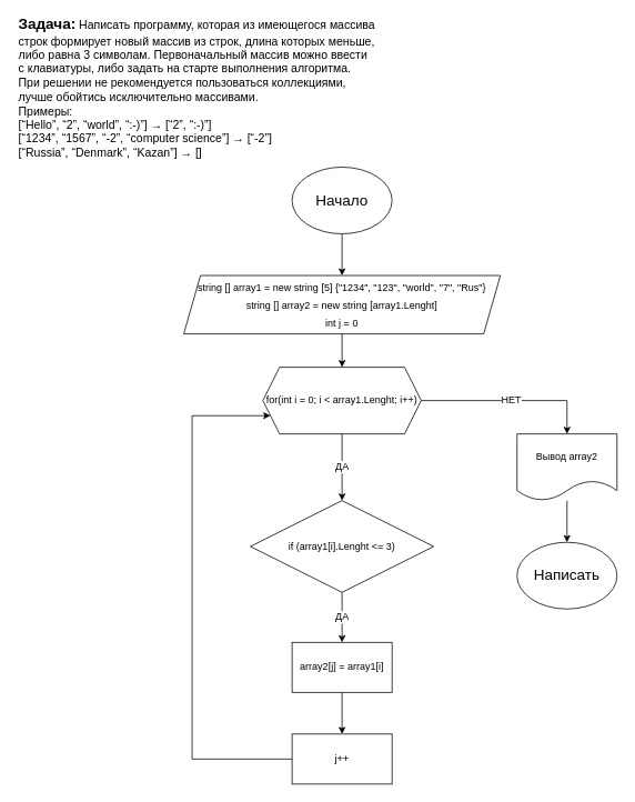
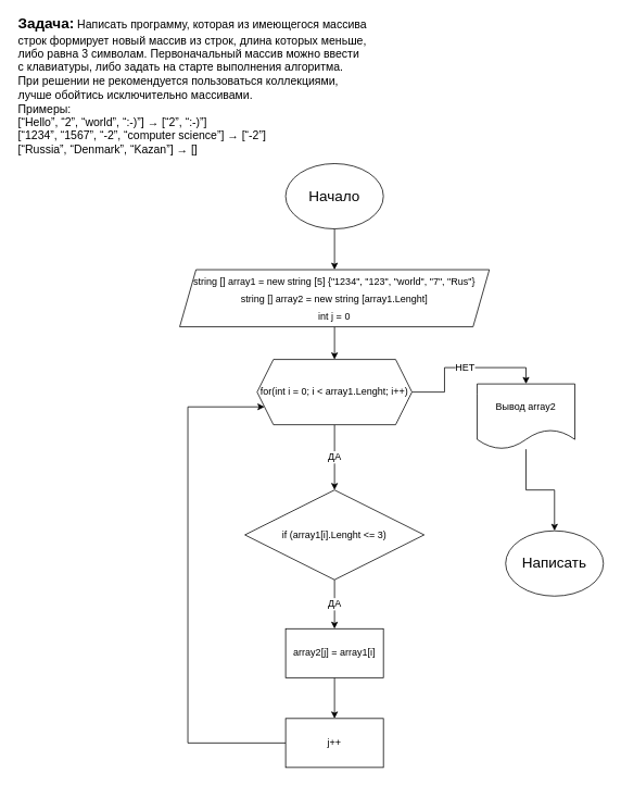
  <mxCell id="0" />
  <mxCell id="1" parent="0" />
  <mxCell id="2" value="&lt;font style=&quot;font-size: 18px;&quot;&gt;&lt;b&gt;Задача:&lt;/b&gt;&lt;/font&gt;&lt;font style=&quot;&quot;&gt;&lt;span style=&quot;font-size: 14px;&quot;&gt; Написать программу, которая из имеющегося массива строк формирует новый массив из строк, длина которых меньше, либо равна 3 символам. Первоначальный массив можно ввести с клавиатуры, либо задать на старте выполнения алгоритма. При решении не рекомендуется пользоваться коллекциями, лучше обойтись исключительно массивами.&lt;/span&gt;&lt;br&gt;&lt;div style=&quot;&quot;&gt;&lt;span style=&quot;font-size: 14px;&quot;&gt;Примеры:&lt;/span&gt;&lt;/div&gt;&lt;div style=&quot;&quot;&gt;&lt;span style=&quot;font-size: 14px;&quot;&gt;[“Hello”, “2”, “world”, “:-)”] → [“2”, “:-)”]&lt;/span&gt;&lt;/div&gt;&lt;div style=&quot;&quot;&gt;&lt;span style=&quot;font-size: 14px;&quot;&gt;[“1234”, “1567”, “-2”, “computer science”] → [“-2”]&lt;/span&gt;&lt;/div&gt;&lt;div style=&quot;&quot;&gt;&lt;span style=&quot;font-size: 14px;&quot;&gt;[“Russia”, “Denmark”, “Kazan”] → []&lt;/span&gt;&lt;/div&gt;&lt;/font&gt;" style="text;html=1;strokeColor=none;fillColor=none;align=left;verticalAlign=middle;whiteSpace=wrap;rounded=0;" parent="1" vertex="1"><mxGeometry x="20" y="20" width="430" height="170" as="geometry" /></mxCell>
  <mxCell id="3" style="edgeStyle=orthogonalEdgeStyle;rounded=0;orthogonalLoop=1;jettySize=auto;html=1;exitX=0.5;exitY=1;exitDx=0;exitDy=0;entryX=0.5;entryY=0;entryDx=0;entryDy=0;fontSize=12;" parent="1" source="4" target="6" edge="1"><mxGeometry relative="1" as="geometry" /></mxCell>
  <mxCell id="4" value="Начало" style="ellipse;whiteSpace=wrap;html=1;fontSize=18;" parent="1" vertex="1"><mxGeometry x="350" y="200" width="120" height="80" as="geometry" /></mxCell>
  <mxCell id="5" style="edgeStyle=orthogonalEdgeStyle;rounded=0;orthogonalLoop=1;jettySize=auto;html=1;exitX=0.5;exitY=1;exitDx=0;exitDy=0;fontSize=12;" parent="1" source="6" target="9" edge="1"><mxGeometry relative="1" as="geometry" /></mxCell>
  <mxCell id="6" value="&lt;font style=&quot;font-size: 12px;&quot;&gt;string [] array1 = new string [5] {&quot;1234&quot;, &quot;123&quot;, &quot;world&quot;, &quot;7&quot;, &quot;Rus&quot;}&lt;br&gt;string [] array2 = new string [array1.Lenght]&lt;br&gt;int j = 0&lt;br&gt;&lt;/font&gt;" style="shape=parallelogram;perimeter=parallelogramPerimeter;whiteSpace=wrap;html=1;fixedSize=1;fontSize=18;" parent="1" vertex="1"><mxGeometry x="220" y="330" width="380" height="70" as="geometry" /></mxCell>
  <mxCell id="7" value="ДА" style="edgeStyle=orthogonalEdgeStyle;rounded=0;orthogonalLoop=1;jettySize=auto;html=1;exitX=0.5;exitY=1;exitDx=0;exitDy=0;fontSize=12;" parent="1" source="9" edge="1"><mxGeometry relative="1" as="geometry"><mxPoint x="410" y="600" as="targetPoint" /></mxGeometry></mxCell>
  <mxCell id="8" value="НЕТ" style="edgeStyle=orthogonalEdgeStyle;rounded=0;orthogonalLoop=1;jettySize=auto;html=1;exitX=1;exitY=0.5;exitDx=0;exitDy=0;entryX=0.5;entryY=0;entryDx=0;entryDy=0;fontSize=12;" parent="1" source="9" target="17" edge="1"><mxGeometry relative="1" as="geometry" /></mxCell>
  <mxCell id="9" value="for(int i = 0; i &amp;lt; array1.Lenght; i++)" style="shape=hexagon;perimeter=hexagonPerimeter2;whiteSpace=wrap;html=1;fixedSize=1;fontSize=12;" parent="1" vertex="1"><mxGeometry x="315" y="440" width="190" height="80" as="geometry" /></mxCell>
  <mxCell id="10" value="ДА" style="edgeStyle=orthogonalEdgeStyle;rounded=0;orthogonalLoop=1;jettySize=auto;html=1;exitX=0.5;exitY=1;exitDx=0;exitDy=0;entryX=0.5;entryY=0;entryDx=0;entryDy=0;fontSize=12;" parent="1" source="11" target="15" edge="1"><mxGeometry relative="1" as="geometry" /></mxCell>
  <mxCell id="11" value="if (array1[i].Lenght &amp;lt;= 3)" style="rhombus;whiteSpace=wrap;html=1;fontSize=12;" parent="1" vertex="1"><mxGeometry x="300" y="600" width="220" height="110" as="geometry" /></mxCell>
  <mxCell id="12" style="edgeStyle=orthogonalEdgeStyle;rounded=0;orthogonalLoop=1;jettySize=auto;html=1;exitX=0;exitY=0.5;exitDx=0;exitDy=0;entryX=0;entryY=0.75;entryDx=0;entryDy=0;" edge="1" parent="1" source="13" target="9"><mxGeometry relative="1" as="geometry"><Array as="points"><mxPoint x="230" y="910" /><mxPoint x="230" y="498" /></Array></mxGeometry></mxCell>
  <mxCell id="13" value="j++" style="rounded=0;whiteSpace=wrap;html=1;fontSize=12;" parent="1" vertex="1"><mxGeometry x="350" y="880" width="120" height="60" as="geometry" /></mxCell>
  <mxCell id="14" style="edgeStyle=orthogonalEdgeStyle;rounded=0;orthogonalLoop=1;jettySize=auto;html=1;exitX=0.5;exitY=1;exitDx=0;exitDy=0;entryX=0.5;entryY=0;entryDx=0;entryDy=0;fontSize=12;" parent="1" source="15" target="13" edge="1"><mxGeometry relative="1" as="geometry" /></mxCell>
  <mxCell id="15" value="array2[j] = array1[i]" style="rounded=0;whiteSpace=wrap;html=1;fontSize=12;" parent="1" vertex="1"><mxGeometry x="350" y="770" width="120" height="60" as="geometry" /></mxCell>
  <mxCell id="16" style="edgeStyle=orthogonalEdgeStyle;rounded=0;orthogonalLoop=1;jettySize=auto;html=1;entryX=0.5;entryY=0;entryDx=0;entryDy=0;fontSize=12;" parent="1" source="17" target="18" edge="1"><mxGeometry relative="1" as="geometry" /></mxCell>
- <mxCell id="17" value="Вывод array2" style="shape=document;whiteSpace=wrap;html=1;boundedLbl=1;fontSize=12;" parent="1" vertex="1"><mxGeometry x="620" y="520" width="120" height="80" as="geometry" /></mxCell>
+ <mxCell id="17" value="Вывод array2" style="shape=document;whiteSpace=wrap;html=1;boundedLbl=1;fontSize=12;" parent="1" vertex="1"><mxGeometry x="585" y="470" width="120" height="80" as="geometry" /></mxCell>
  <mxCell id="18" value="Написать" style="ellipse;whiteSpace=wrap;html=1;fontSize=18;" parent="1" vertex="1"><mxGeometry x="620" y="650" width="120" height="80" as="geometry" /></mxCell>
